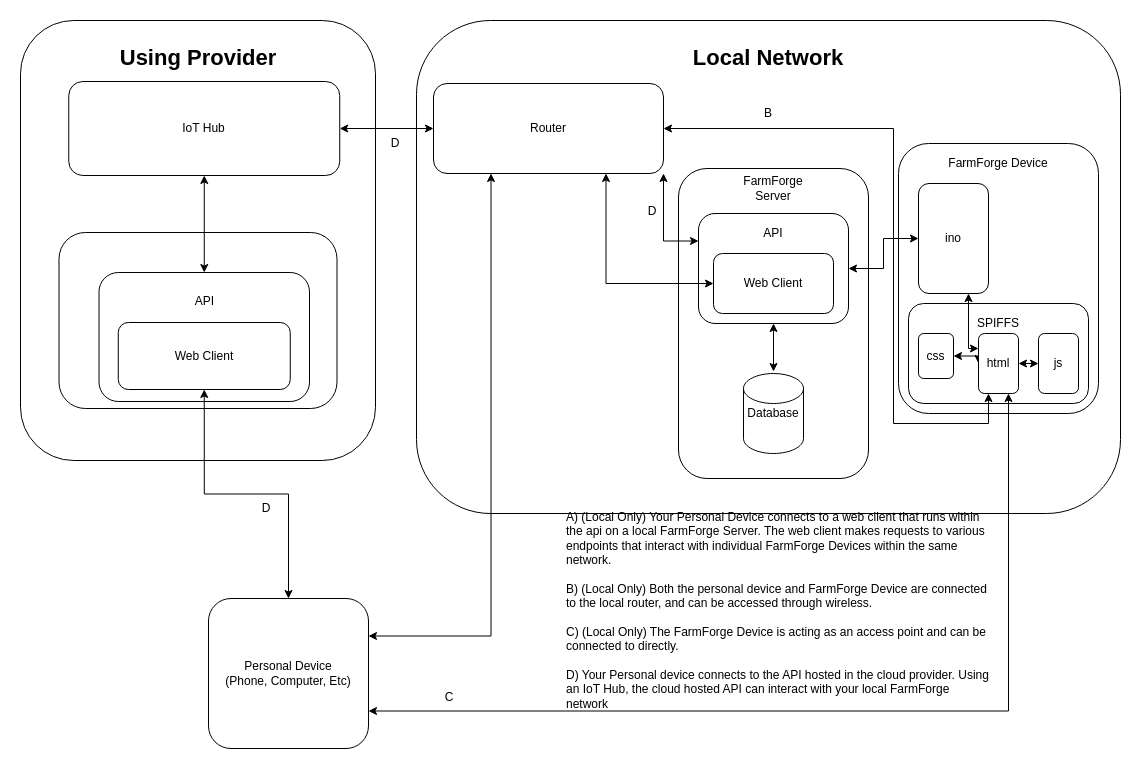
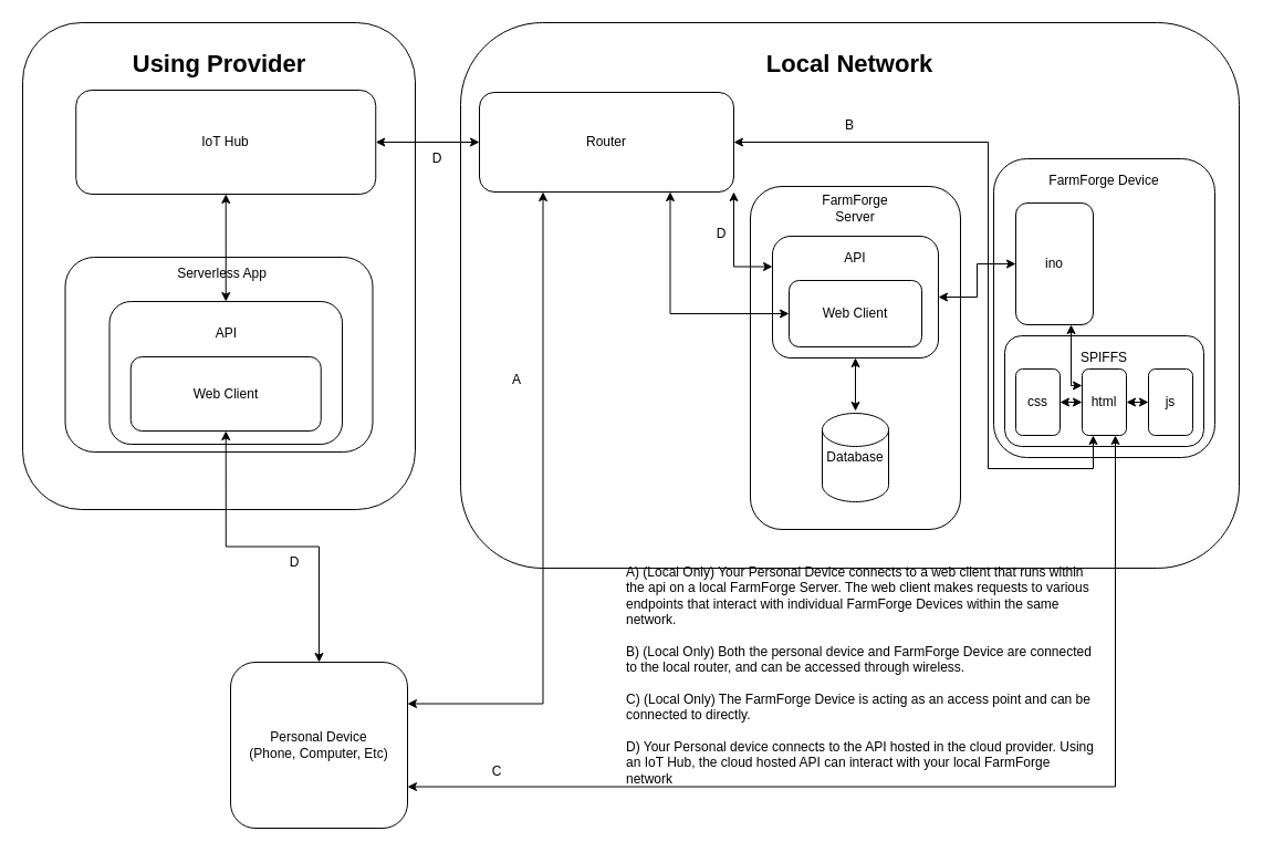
  <mxCell id="0" />
  <mxCell id="1" parent="0" />
  <mxCell id="2" value="" style="rounded=1;whiteSpace=wrap;html=1;" parent="1" vertex="1"><mxGeometry x="416" width="704" height="493" as="geometry" y="20" /></mxCell>
  <mxCell id="3" value="&lt;b&gt;&lt;font style=&quot;font-size: 22px&quot;&gt;Local Network&lt;/font&gt;&lt;/b&gt;" style="text;html=1;strokeColor=none;fillColor=none;align=center;verticalAlign=middle;whiteSpace=wrap;rounded=0;" parent="1" vertex="1"><mxGeometry x="683" y="33" width="170" height="50" as="geometry" /></mxCell>
  <mxCell id="4" value="" style="rounded=1;whiteSpace=wrap;html=1;" parent="1" vertex="1"><mxGeometry x="898" y="143" width="200" height="270" as="geometry" /></mxCell>
  <mxCell id="5" value="FarmForge Device" style="text;html=1;strokeColor=none;fillColor=none;align=center;verticalAlign=middle;whiteSpace=wrap;rounded=0;" parent="1" vertex="1"><mxGeometry x="943" y="153" width="110" height="20" as="geometry" /></mxCell>
  <mxCell id="6" value="" style="rounded=1;whiteSpace=wrap;html=1;" parent="1" vertex="1"><mxGeometry x="908" y="303" width="180" height="100" as="geometry" /></mxCell>
  <mxCell id="7" value="SPIFFS" style="text;html=1;strokeColor=none;fillColor=none;align=center;verticalAlign=middle;whiteSpace=wrap;rounded=0;" parent="1" vertex="1"><mxGeometry x="973" y="313" width="50" height="20" as="geometry" /></mxCell>
  <mxCell id="8" style="edgeStyle=orthogonalEdgeStyle;rounded=0;orthogonalLoop=1;jettySize=auto;html=1;exitX=1;exitY=0.5;exitDx=0;exitDy=0;entryX=0;entryY=0.5;entryDx=0;entryDy=0;startArrow=classic;startFill=1;" parent="1" source="9" target="12" edge="1"><mxGeometry relative="1" as="geometry" /></mxCell>
- <mxCell id="9" value="css" style="rounded=1;whiteSpace=wrap;html=1;" parent="1" vertex="1"><mxGeometry x="918" y="333" width="35" height="45" as="geometry" /></mxCell>
+ <mxCell id="9" value="css" style="rounded=1;whiteSpace=wrap;html=1;" parent="1" vertex="1"><mxGeometry x="918" y="333" width="40" height="60" as="geometry" /></mxCell>
  <mxCell id="10" style="edgeStyle=orthogonalEdgeStyle;rounded=0;orthogonalLoop=1;jettySize=auto;html=1;exitX=1;exitY=0.5;exitDx=0;exitDy=0;entryX=0;entryY=0.5;entryDx=0;entryDy=0;startArrow=classic;startFill=1;endArrow=classic;endFill=1;" parent="1" source="12" target="13" edge="1"><mxGeometry relative="1" as="geometry" /></mxCell>
  <mxCell id="11" style="edgeStyle=orthogonalEdgeStyle;rounded=0;orthogonalLoop=1;jettySize=auto;html=1;exitX=0;exitY=0.25;exitDx=0;exitDy=0;startArrow=classic;startFill=1;endArrow=classic;endFill=1;" parent="1" source="12" target="14" edge="1"><mxGeometry relative="1" as="geometry"><Array as="points"><mxPoint x="968" y="348" /></Array></mxGeometry></mxCell>
  <mxCell id="12" value="html" style="rounded=1;whiteSpace=wrap;html=1;" parent="1" vertex="1"><mxGeometry x="978" y="333" width="40" height="60" as="geometry" /></mxCell>
  <mxCell id="13" value="js" style="rounded=1;whiteSpace=wrap;html=1;" parent="1" vertex="1"><mxGeometry x="1038" y="333" width="40" height="60" as="geometry" /></mxCell>
  <mxCell id="14" value="ino" style="rounded=1;whiteSpace=wrap;html=1;" parent="1" vertex="1"><mxGeometry x="918" y="183" width="70" height="110" as="geometry" /></mxCell>
  <mxCell id="15" style="edgeStyle=orthogonalEdgeStyle;rounded=0;orthogonalLoop=1;jettySize=auto;html=1;exitX=1;exitY=0.25;exitDx=0;exitDy=0;entryX=0.25;entryY=1;entryDx=0;entryDy=0;startArrow=classic;startFill=1;" edge="1" parent="1" source="17" target="19"><mxGeometry relative="1" as="geometry" /></mxCell>
  <mxCell id="16" style="edgeStyle=orthogonalEdgeStyle;rounded=0;orthogonalLoop=1;jettySize=auto;html=1;exitX=1;exitY=0.75;exitDx=0;exitDy=0;entryX=0.75;entryY=1;entryDx=0;entryDy=0;startArrow=classic;startFill=1;" edge="1" parent="1" source="17" target="12"><mxGeometry relative="1" as="geometry" /></mxCell>
  <mxCell id="17" value="Personal Device&lt;br&gt;(Phone, Computer, Etc)" style="rounded=1;whiteSpace=wrap;html=1;" parent="1" vertex="1"><mxGeometry x="208" y="598" width="160" height="150" as="geometry" /></mxCell>
  <mxCell id="18" style="edgeStyle=orthogonalEdgeStyle;rounded=0;orthogonalLoop=1;jettySize=auto;html=1;exitX=1;exitY=0.5;exitDx=0;exitDy=0;entryX=0.25;entryY=1;entryDx=0;entryDy=0;startArrow=classic;startFill=1;" parent="1" source="19" target="12" edge="1"><mxGeometry relative="1" as="geometry"><Array as="points"><mxPoint x="893" y="128" /><mxPoint x="893" y="423" /><mxPoint x="988" y="423" /></Array></mxGeometry></mxCell>
  <mxCell id="19" value="Router" style="rounded=1;whiteSpace=wrap;html=1;" parent="1" vertex="1"><mxGeometry x="433" y="83" width="230" height="90" as="geometry" /></mxCell>
  <mxCell id="20" value="" style="rounded=1;whiteSpace=wrap;html=1;" parent="1" vertex="1"><mxGeometry x="678" y="168" width="190" height="310" as="geometry" /></mxCell>
  <mxCell id="21" value="FarmForge Server" style="text;html=1;strokeColor=none;fillColor=none;align=center;verticalAlign=middle;whiteSpace=wrap;rounded=0;" parent="1" vertex="1"><mxGeometry x="733" y="173" width="80" height="30" as="geometry" /></mxCell>
  <mxCell id="22" value="Database" style="shape=cylinder2;whiteSpace=wrap;html=1;boundedLbl=1;backgroundOutline=1;size=15;" parent="1" vertex="1"><mxGeometry x="743" y="373" width="60" height="80" as="geometry" /></mxCell>
  <mxCell id="23" style="edgeStyle=orthogonalEdgeStyle;rounded=0;orthogonalLoop=1;jettySize=auto;html=1;exitX=0.5;exitY=1;exitDx=0;exitDy=0;entryX=0.5;entryY=-0.025;entryDx=0;entryDy=0;entryPerimeter=0;startArrow=classic;startFill=1;" parent="1" source="25" target="22" edge="1"><mxGeometry relative="1" as="geometry" /></mxCell>
  <mxCell id="24" style="edgeStyle=orthogonalEdgeStyle;rounded=0;orthogonalLoop=1;jettySize=auto;html=1;exitX=1;exitY=0.5;exitDx=0;exitDy=0;startArrow=classic;startFill=1;" parent="1" source="25" target="14" edge="1"><mxGeometry relative="1" as="geometry" /></mxCell>
  <mxCell id="25" value="" style="rounded=1;whiteSpace=wrap;html=1;" parent="1" vertex="1"><mxGeometry x="698" y="213" width="150" height="110" as="geometry" /></mxCell>
  <mxCell id="26" value="API" style="text;html=1;strokeColor=none;fillColor=none;align=center;verticalAlign=middle;whiteSpace=wrap;rounded=0;" parent="1" vertex="1"><mxGeometry x="753" y="223" width="40" height="20" as="geometry" /></mxCell>
  <mxCell id="27" value="Web Client" style="rounded=1;whiteSpace=wrap;html=1;" parent="1" vertex="1"><mxGeometry x="713" y="253" width="120" height="60" as="geometry" /></mxCell>
  <mxCell id="28" style="edgeStyle=orthogonalEdgeStyle;rounded=0;orthogonalLoop=1;jettySize=auto;html=1;exitX=0.75;exitY=1;exitDx=0;exitDy=0;entryX=0;entryY=0.5;entryDx=0;entryDy=0;startArrow=classic;startFill=1;" parent="1" source="19" target="27" edge="1"><mxGeometry relative="1" as="geometry" /></mxCell>
+ <mxCell id="29" value="A" style="text;html=1;strokeColor=none;fillColor=none;align=center;verticalAlign=middle;whiteSpace=wrap;rounded=0;" parent="1" vertex="1"><mxGeometry x="447" y="333" width="40" height="20" as="geometry" /></mxCell>
  <mxCell id="30" value="B" style="text;html=1;strokeColor=none;fillColor=none;align=center;verticalAlign=middle;whiteSpace=wrap;rounded=0;" parent="1" vertex="1"><mxGeometry x="748" y="103" width="40" height="20" as="geometry" /></mxCell>
  <mxCell id="31" value="A) (Local Only) Your Personal Device connects to a web client that runs within the api on a local FarmForge Server. The web client makes requests to various endpoints that interact with individual FarmForge Devices within the same network.&amp;nbsp;&lt;br&gt;&lt;br&gt;B) (Local Only) Both the personal device and FarmForge Device are connected to the local router, and can be accessed through wireless.&lt;br&gt;&lt;br&gt;C) (Local Only) The FarmForge Device is acting as an access point and can be connected to directly.&lt;br&gt;&lt;br&gt;D) Your Personal device connects to the API hosted in the cloud provider. Using an IoT Hub, the cloud hosted API can interact with your local FarmForge network" style="text;html=1;strokeColor=none;fillColor=none;align=left;verticalAlign=middle;whiteSpace=wrap;rounded=0;" parent="1" vertex="1"><mxGeometry x="564" y="506" width="430" height="207" as="geometry" /></mxCell>
  <mxCell id="32" value="C" style="text;html=1;strokeColor=none;fillColor=none;align=center;verticalAlign=middle;whiteSpace=wrap;rounded=0;" parent="1" vertex="1"><mxGeometry x="429" y="687" width="40" height="20" as="geometry" /></mxCell>
  <mxCell id="33" value="" style="rounded=1;whiteSpace=wrap;html=1;" vertex="1" parent="1"><mxGeometry width="355" height="440" as="geometry" x="20" y="20" /></mxCell>
  <mxCell id="34" value="&lt;b&gt;&lt;font style=&quot;font-size: 22px&quot;&gt;Using Provider&lt;/font&gt;&lt;/b&gt;" style="text;html=1;strokeColor=none;fillColor=none;align=center;verticalAlign=middle;whiteSpace=wrap;rounded=0;" vertex="1" parent="1"><mxGeometry x="112.5" y="33" width="170" height="50" as="geometry" /></mxCell>
  <mxCell id="35" style="edgeStyle=orthogonalEdgeStyle;rounded=0;orthogonalLoop=1;jettySize=auto;html=1;exitX=1;exitY=1;exitDx=0;exitDy=0;entryX=0;entryY=0.25;entryDx=0;entryDy=0;startArrow=classic;startFill=1;" edge="1" parent="1" source="19" target="25"><mxGeometry relative="1" as="geometry" /></mxCell>
  <mxCell id="36" value="" style="rounded=1;whiteSpace=wrap;html=1;" vertex="1" parent="1"><mxGeometry x="58.5" y="232" width="278" height="176" as="geometry" /></mxCell>
  <mxCell id="37" style="edgeStyle=orthogonalEdgeStyle;rounded=0;orthogonalLoop=1;jettySize=auto;html=1;exitX=0.5;exitY=0;exitDx=0;exitDy=0;entryX=0.5;entryY=1;entryDx=0;entryDy=0;startArrow=classic;startFill=1;" edge="1" parent="1" source="38" target="45"><mxGeometry relative="1" as="geometry" /></mxCell>
  <mxCell id="38" value="API&lt;br&gt;&lt;br&gt;&lt;br&gt;&lt;br&gt;&lt;br&gt;&lt;br&gt;" style="rounded=1;whiteSpace=wrap;html=1;" vertex="1" parent="1"><mxGeometry x="98.5" y="272" width="210.5" height="129" as="geometry" /></mxCell>
+ <mxCell id="39" value="Serverless App" style="text;html=1;strokeColor=none;fillColor=none;align=center;verticalAlign=middle;whiteSpace=wrap;rounded=0;" vertex="1" parent="1"><mxGeometry x="140.75" y="232" width="118.5" height="30" as="geometry" /></mxCell>
  <mxCell id="40" value="Web Client" style="rounded=1;whiteSpace=wrap;html=1;" vertex="1" parent="1"><mxGeometry x="117.75" y="322" width="172" height="67" as="geometry" /></mxCell>
  <mxCell id="41" style="edgeStyle=orthogonalEdgeStyle;rounded=0;orthogonalLoop=1;jettySize=auto;html=1;exitX=0.5;exitY=0;exitDx=0;exitDy=0;entryX=0.5;entryY=1;entryDx=0;entryDy=0;startArrow=classic;startFill=1;" edge="1" parent="1" source="17" target="40"><mxGeometry relative="1" as="geometry" /></mxCell>
  <mxCell id="42" value="D" style="text;html=1;strokeColor=none;fillColor=none;align=center;verticalAlign=middle;whiteSpace=wrap;rounded=0;" vertex="1" parent="1"><mxGeometry x="375" y="133" width="40" height="20" as="geometry" /></mxCell>
  <mxCell id="43" value="D" style="text;html=1;strokeColor=none;fillColor=none;align=center;verticalAlign=middle;whiteSpace=wrap;rounded=0;" vertex="1" parent="1"><mxGeometry x="632" y="201" width="40" height="20" as="geometry" /></mxCell>
  <mxCell id="44" style="edgeStyle=orthogonalEdgeStyle;rounded=0;orthogonalLoop=1;jettySize=auto;html=1;exitX=1;exitY=0.5;exitDx=0;exitDy=0;startArrow=classic;startFill=1;" edge="1" parent="1" source="45" target="19"><mxGeometry relative="1" as="geometry" /></mxCell>
  <mxCell id="45" value="IoT Hub" style="rounded=1;whiteSpace=wrap;html=1;" vertex="1" parent="1"><mxGeometry x="68.25" y="81" width="271" height="94" as="geometry" /></mxCell>
  <mxCell id="46" value="D" style="text;html=1;strokeColor=none;fillColor=none;align=center;verticalAlign=middle;whiteSpace=wrap;rounded=0;" vertex="1" parent="1"><mxGeometry x="246" y="498" width="40" height="20" as="geometry" /></mxCell>
